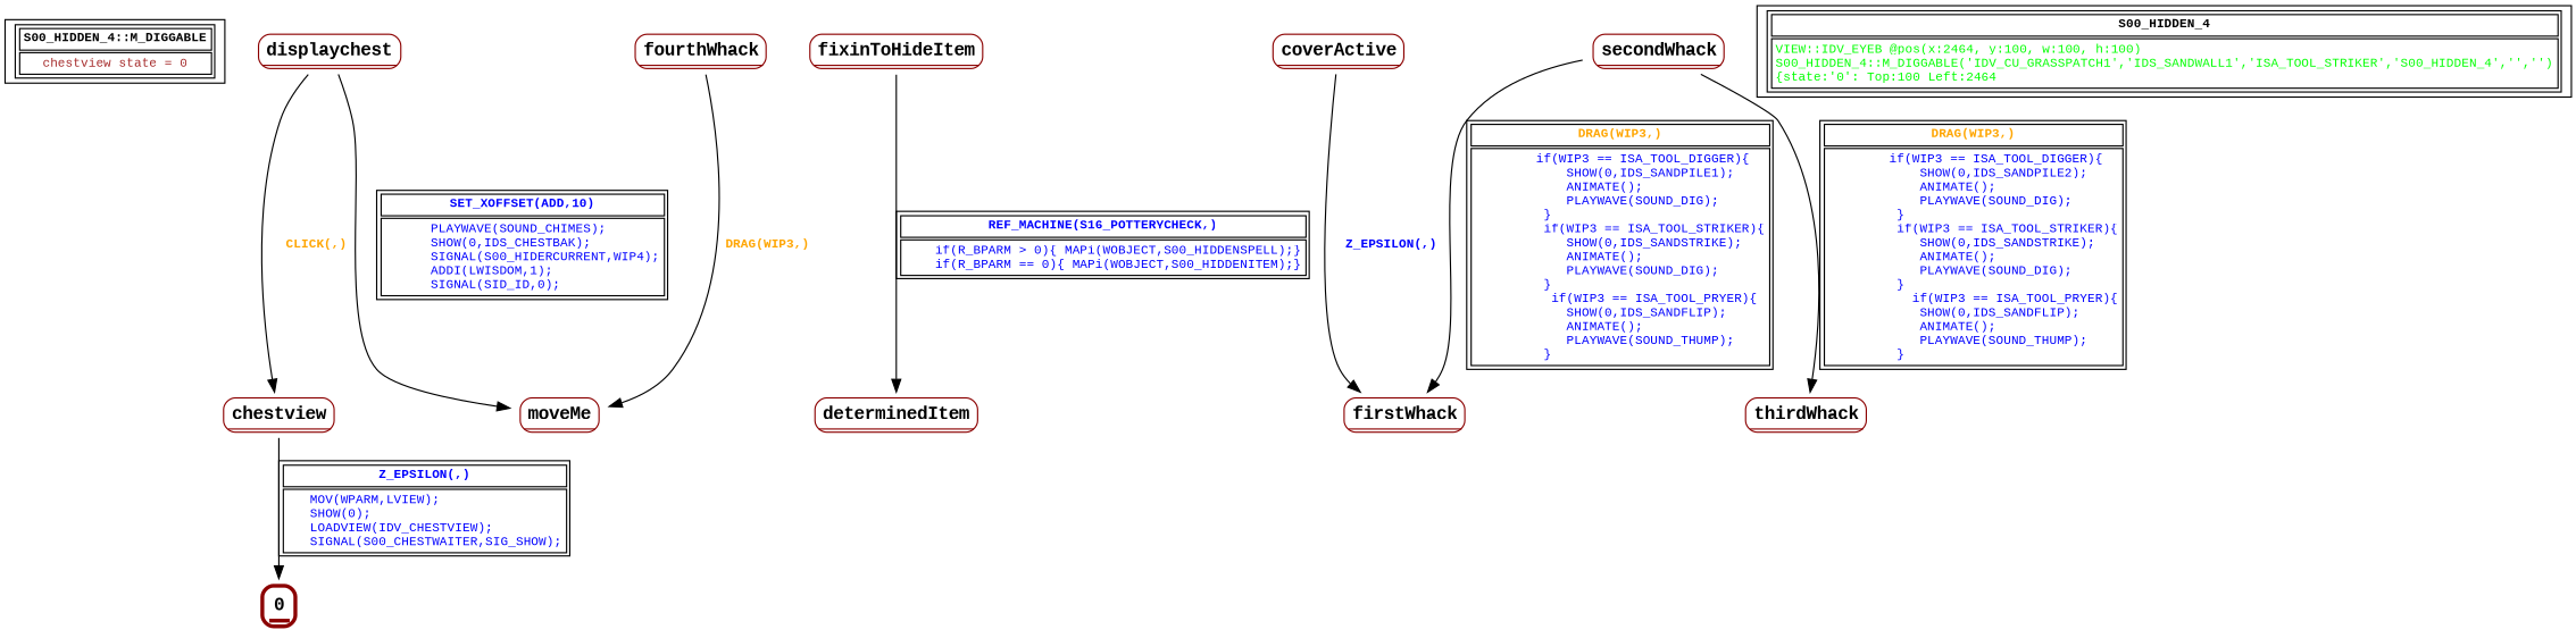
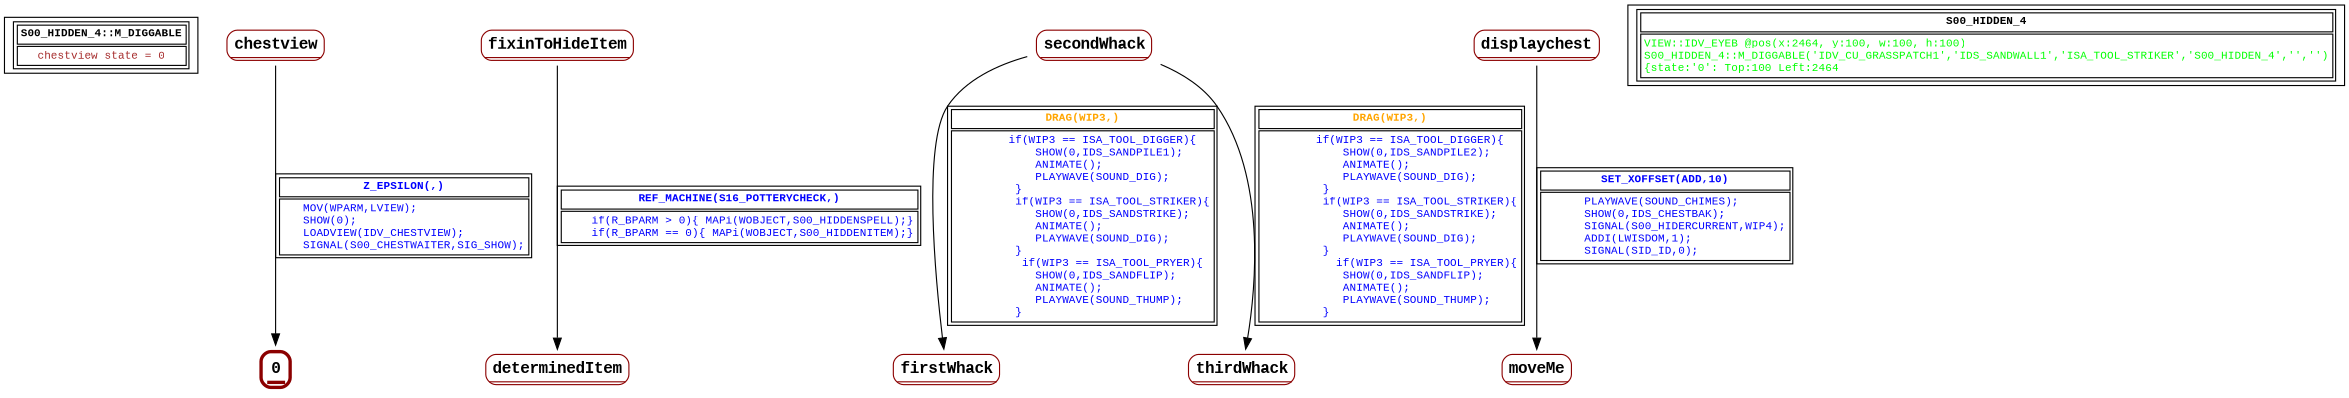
  digraph {
    fontname="Courier New"
    node [fontname="Courier New" fontsize=14 shape=none]
    edge [fontcolor=blue fontname="Courier New" fontsize=10]
    n1 [fontsize=10 label=< <table border="1"><tr><td><b>S00_HIDDEN_4::M_DIGGABLE<br align="left"/></b></td></tr> <tr><td><font point-size="10" color ="brown">chestview state = 0<br align="left"/></font></td></tr></table>> shape=record]
    n2 [label=< <table border="3" color="darkred" style="rounded"><tr><td sides="b"><b>0<br align="left"/></b></td></tr> </table>>]
    n3 [label=< <table border="1" color="darkred" style="rounded"><tr><td sides="b"><b>fixinToHideItem<br align="left"/></b></td></tr> </table>>]
    n4 [label=< <table border="1" color="darkred" style="rounded"><tr><td sides="b"><b>determinedItem<br align="left"/></b></td></tr> </table>>]
    n5 [label=< <table border="1" color="darkred" style="rounded"><tr><td sides="b"><b>chestview<br align="left"/></b></td></tr> </table>>]
-   n6 [label=< <table border="1" color="darkred" style="rounded"><tr><td sides="b"><b>coverActive<br align="left"/></b></td></tr> </table>>]
    n7 [label=< <table border="1" color="darkred" style="rounded"><tr><td sides="b"><b>firstWhack<br align="left"/></b></td></tr> </table>>]
    n8 [label=< <table border="1" color="darkred" style="rounded"><tr><td sides="b"><b>secondWhack<br align="left"/></b></td></tr> </table>>]
    n9 [label=< <table border="1" color="darkred" style="rounded"><tr><td sides="b"><b>thirdWhack<br align="left"/></b></td></tr> </table>>]
    n10 [label=< <table border="1" color="darkred" style="rounded"><tr><td sides="b"><b>displaychest<br align="left"/></b></td></tr> </table>>]
    n11 [label=< <table border="1" color="darkred" style="rounded"><tr><td sides="b"><b>moveMe<br align="left"/></b></td></tr> </table>>]
-   n12 [label=< <table border="1" color="darkred" style="rounded"><tr><td sides="b"><b>fourthWhack<br align="left"/></b></td></tr> </table>>]
    n13 [fontsize=10 label=< <table border="1"><tr><td><b>S00_HIDDEN_4<br align="left"/></b></td></tr> <tr><td><font point-size="10" color ="green">VIEW::IDV_EYEB @pos(x:2464, y:100, w:100, h:100)<br align="left"/>S00_HIDDEN_4::M_DIGGABLE(&apos;IDV_CU_GRASSPATCH1&apos;,&apos;IDS_SANDWALL1&apos;,&apos;ISA_TOOL_STRIKER&apos;,&apos;S00_HIDDEN_4&apos;,&apos;&apos;,&apos;&apos;)<br align="left"/>			&#123;state:&apos;0&apos;: Top:100 Left:2464<br align="left"/></font></td></tr></table>> shape=record]
    n3 -> n4 [label=< <table border="1"><tr><td><b>REF_MACHINE(S16_POTTERYCHECK,)<br align="left"/></b></td></tr> <tr><td><font point-size="10" color ="blue">    if(R_BPARM &gt; 0)&#123; MAPi(WOBJECT,S00_HIDDENSPELL);&#125;<br align="left"/>    if(R_BPARM == 0)&#123; MAPi(WOBJECT,S00_HIDDENITEM);&#125;<br align="left"/></font></td></tr></table>>]
    n5 -> n2 [label=< <table border="1"><tr><td><b>Z_EPSILON(,)<br align="left"/></b></td></tr> <tr><td><font point-size="10" color ="blue">   MOV(WPARM,LVIEW);<br align="left"/>   SHOW(0);<br align="left"/>   LOADVIEW(IDV_CHESTVIEW);<br align="left"/>   SIGNAL(S00_CHESTWAITER,SIG_SHOW);<br align="left"/></font></td></tr></table>>]
-   n6 -> n7 [label=< <table border="0"><tr><td><b>Z_EPSILON(,)<br align="left"/></b></td></tr> </table>>]
    n8 -> n7 [fontcolor=orange label=< <table border="1"><tr><td><b>DRAG(WIP3,)<br align="left"/></b></td></tr> <tr><td><font point-size="10" color ="blue">        if(WIP3 == ISA_TOOL_DIGGER)&#123;<br align="left"/>            SHOW(0,IDS_SANDPILE1);<br align="left"/>            ANIMATE();<br align="left"/>            PLAYWAVE(SOUND_DIG);<br align="left"/>         &#125;   <br align="left"/>         if(WIP3 == ISA_TOOL_STRIKER)&#123;<br align="left"/>            SHOW(0,IDS_SANDSTRIKE);<br align="left"/>            ANIMATE();<br align="left"/>            PLAYWAVE(SOUND_DIG);<br align="left"/>         &#125;   <br align="left"/>          if(WIP3 == ISA_TOOL_PRYER)&#123;<br align="left"/>            SHOW(0,IDS_SANDFLIP);<br align="left"/>            ANIMATE();<br align="left"/>            PLAYWAVE(SOUND_THUMP);<br align="left"/>         &#125;   <br align="left"/></font></td></tr></table>>]
    n8 -> n9 [fontcolor=orange label=< <table border="1"><tr><td><b>DRAG(WIP3,)<br align="left"/></b></td></tr> <tr><td><font point-size="10" color ="blue">        if(WIP3 == ISA_TOOL_DIGGER)&#123;<br align="left"/>            SHOW(0,IDS_SANDPILE2);<br align="left"/>            ANIMATE();<br align="left"/>            PLAYWAVE(SOUND_DIG);<br align="left"/>         &#125;   <br align="left"/>         if(WIP3 == ISA_TOOL_STRIKER)&#123;<br align="left"/>            SHOW(0,IDS_SANDSTRIKE);<br align="left"/>            ANIMATE();<br align="left"/>            PLAYWAVE(SOUND_DIG);<br align="left"/>         &#125;   <br align="left"/>           if(WIP3 == ISA_TOOL_PRYER)&#123;<br align="left"/>            SHOW(0,IDS_SANDFLIP);<br align="left"/>            ANIMATE();<br align="left"/>            PLAYWAVE(SOUND_THUMP);<br align="left"/>         &#125;   <br align="left"/></font></td></tr></table>>]
-   n10 -> n5 [fontcolor=orange label=< <table border="0"><tr><td><b>CLICK(,)<br align="left"/></b></td></tr> </table>>]
    n10 -> n11 [label=< <table border="1"><tr><td><b>SET_XOFFSET(ADD,10)<br align="left"/></b></td></tr> <tr><td><font point-size="10" color ="blue">      PLAYWAVE(SOUND_CHIMES);<br align="left"/>      SHOW(0,IDS_CHESTBAK);<br align="left"/>      SIGNAL(S00_HIDERCURRENT,WIP4);<br align="left"/>      ADDI(LWISDOM,1); <br align="left"/>      SIGNAL(SID_ID,0);<br align="left"/></font></td></tr></table>>]
-   n12 -> n11 [fontcolor=orange label=< <table border="0"><tr><td><b>DRAG(WIP3,)<br align="left"/></b></td></tr> </table>>]
  }
